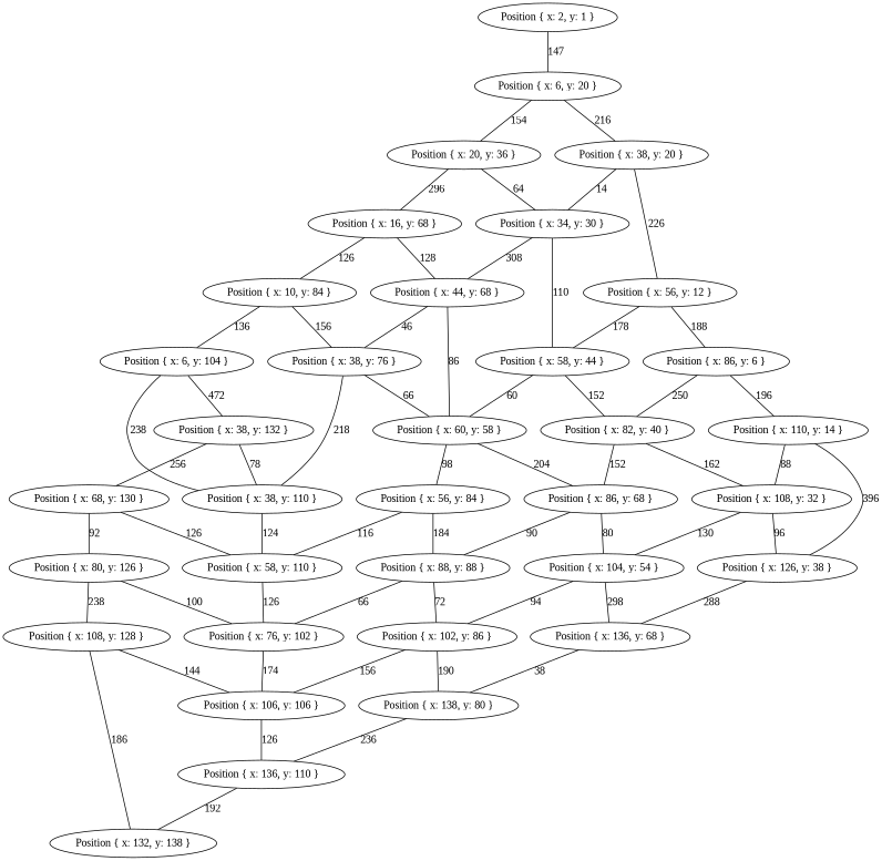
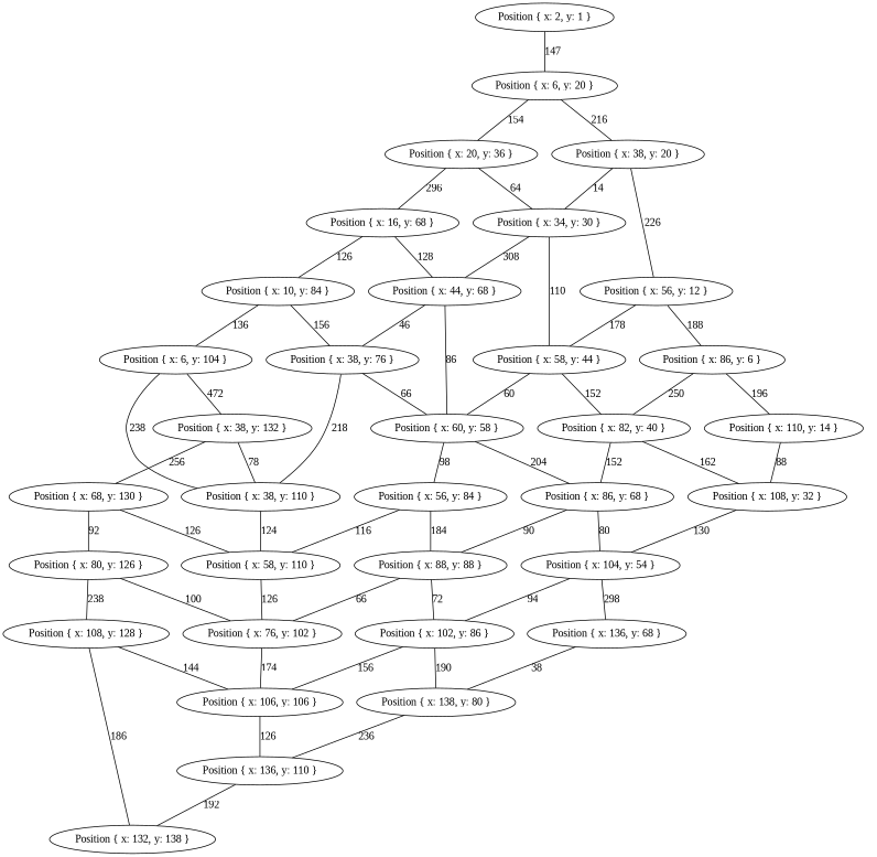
  graph {
    fontname="Liberation Serif"
    node [fontname="Liberation Serif"]
    edge [fontname="Liberation Serif"]
    n1 [label="Position { x: 2, y: 1 }"]
    n2 [label="Position { x: 6, y: 20 }"]
    n3 [label="Position { x: 20, y: 36 }"]
    n4 [label="Position { x: 38, y: 20 }"]
    n5 [label="Position { x: 16, y: 68 }"]
    n6 [label="Position { x: 34, y: 30 }"]
    n7 [label="Position { x: 56, y: 12 }"]
    n8 [label="Position { x: 10, y: 84 }"]
    n9 [label="Position { x: 44, y: 68 }"]
    n10 [label="Position { x: 58, y: 44 }"]
    n11 [label="Position { x: 86, y: 6 }"]
    n12 [label="Position { x: 6, y: 104 }"]
    n13 [label="Position { x: 38, y: 76 }"]
    n14 [label="Position { x: 60, y: 58 }"]
    n15 [label="Position { x: 82, y: 40 }"]
    n16 [label="Position { x: 110, y: 14 }"]
    n17 [label="Position { x: 38, y: 132 }"]
    n18 [label="Position { x: 38, y: 110 }"]
    n19 [label="Position { x: 56, y: 84 }"]
    n20 [label="Position { x: 86, y: 68 }"]
    n21 [label="Position { x: 108, y: 32 }"]
-   n22 [label="Position { x: 126, y: 38 }"]
    n23 [label="Position { x: 68, y: 130 }"]
    n24 [label="Position { x: 58, y: 110 }"]
    n25 [label="Position { x: 88, y: 88 }"]
    n26 [label="Position { x: 104, y: 54 }"]
    n27 [label="Position { x: 136, y: 68 }"]
    n28 [label="Position { x: 80, y: 126 }"]
    n29 [label="Position { x: 76, y: 102 }"]
    n30 [label="Position { x: 102, y: 86 }"]
    n31 [label="Position { x: 138, y: 80 }"]
    n32 [label="Position { x: 108, y: 128 }"]
    n33 [label="Position { x: 106, y: 106 }"]
    n34 [label="Position { x: 136, y: 110 }"]
    n35 [label="Position { x: 132, y: 138 }"]
    n1 -- n2 [label=147]
    n2 -- n3 [label=154]
    n2 -- n4 [label=216]
    n3 -- n5 [label=296]
    n3 -- n6 [label=64]
    n4 -- n6 [label=14]
    n4 -- n7 [label=226]
    n5 -- n8 [label=126]
    n5 -- n9 [label=128]
    n6 -- n9 [label=308]
    n6 -- n10 [label=110]
    n7 -- n10 [label=178]
    n7 -- n11 [label=188]
    n8 -- n12 [label=136]
    n8 -- n13 [label=156]
    n9 -- n13 [label=46]
    n9 -- n14 [label=86]
    n10 -- n14 [label=60]
    n10 -- n15 [label=152]
    n11 -- n15 [label=250]
    n11 -- n16 [label=196]
    n12 -- n17 [label=472]
    n12 -- n18 [label=238]
    n13 -- n14 [label=66]
    n13 -- n18 [label=218]
    n14 -- n19 [label=98]
    n14 -- n20 [label=204]
    n15 -- n20 [label=152]
    n15 -- n21 [label=162]
    n16 -- n21 [label=88]
-   n16 -- n22 [label=396]
    n17 -- n18 [label=78]
    n17 -- n23 [label=256]
    n18 -- n24 [label=124]
    n19 -- n24 [label=116]
    n19 -- n25 [label=184]
    n20 -- n25 [label=90]
    n20 -- n26 [label=80]
-   n21 -- n22 [label=96]
    n21 -- n26 [label=130]
-   n22 -- n27 [label=288]
    n23 -- n24 [label=126]
    n23 -- n28 [label=92]
    n24 -- n29 [label=126]
    n25 -- n29 [label=66]
    n25 -- n30 [label=72]
    n26 -- n27 [label=298]
    n26 -- n30 [label=94]
    n27 -- n31 [label=38]
    n28 -- n29 [label=100]
    n28 -- n32 [label=238]
    n29 -- n33 [label=174]
    n30 -- n31 [label=190]
    n30 -- n33 [label=156]
    n31 -- n34 [label=236]
    n32 -- n33 [label=144]
    n32 -- n35 [label=186]
    n33 -- n34 [label=126]
    n34 -- n35 [label=192]
  }
